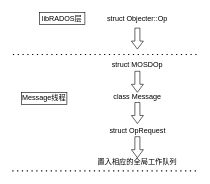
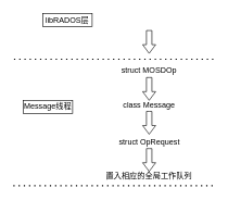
  <mxCell id="0" />
  <mxCell id="1" parent="0" />
  <mxCell id="2" value="libRADOS层" style="text;html=1;fillColor=none;align=center;verticalAlign=middle;whiteSpace=wrap;rounded=0;strokeColor=#000000;" parent="1" vertex="1"><mxGeometry x="65" y="20" width="76" height="20" as="geometry" /></mxCell>
- <mxCell id="3" value="struct Objecter::Op" style="text;html=1;strokeColor=none;fillColor=none;align=center;verticalAlign=middle;whiteSpace=wrap;rounded=0;" parent="1" vertex="1"><mxGeometry x="176" y="20" width="105" height="20" as="geometry" /></mxCell>
  <mxCell id="4" value="Message线程" style="text;html=1;fillColor=none;align=center;verticalAlign=middle;whiteSpace=wrap;rounded=0;strokeColor=#000000;" parent="1" vertex="1"><mxGeometry x="35" y="153" width="76" height="20" as="geometry" /></mxCell>
  <mxCell id="5" value="struct MOSDOp" style="text;html=1;strokeColor=none;fillColor=none;align=center;verticalAlign=middle;whiteSpace=wrap;rounded=0;" parent="1" vertex="1"><mxGeometry x="176" y="98" width="105" height="20" as="geometry" /></mxCell>
  <mxCell id="6" value="class Message" style="text;html=1;strokeColor=none;fillColor=none;align=center;verticalAlign=middle;whiteSpace=wrap;rounded=0;" parent="1" vertex="1"><mxGeometry x="176" y="150" width="105" height="20" as="geometry" /></mxCell>
  <mxCell id="7" value="" style="html=1;shadow=0;dashed=0;align=center;verticalAlign=middle;shape=mxgraph.arrows2.arrow;dy=0.58;dx=13.33;direction=south;notch=0;strokeColor=#000000;" parent="1" vertex="1"><mxGeometry x="218.5" y="46" width="20" height="35" as="geometry" /></mxCell>
  <mxCell id="8" value="" style="html=1;shadow=0;dashed=0;align=center;verticalAlign=middle;shape=mxgraph.arrows2.arrow;dy=0.58;dx=13.33;direction=south;notch=0;strokeColor=#000000;" parent="1" vertex="1"><mxGeometry x="218.5" y="118" width="20" height="35" as="geometry" /></mxCell>
  <mxCell id="9" value="" style="html=1;shadow=0;dashed=0;align=center;verticalAlign=middle;shape=mxgraph.arrows2.arrow;dy=0.58;dx=13.33;direction=south;notch=0;strokeColor=#000000;" parent="1" vertex="1"><mxGeometry x="218.5" y="170" width="20" height="35" as="geometry" /></mxCell>
  <mxCell id="10" value="&lt;span style=&quot;text-align: left&quot;&gt;struct OpRequest&lt;/span&gt;" style="text;html=1;strokeColor=none;fillColor=none;align=center;verticalAlign=middle;whiteSpace=wrap;rounded=0;" parent="1" vertex="1"><mxGeometry x="167.5" y="207" width="122" height="20" as="geometry" /></mxCell>
  <mxCell id="11" value="" style="endArrow=none;dashed=1;html=1;dashPattern=1 3;strokeWidth=2;" parent="1" edge="1"><mxGeometry width="50" height="50" relative="1" as="geometry"><mxPoint x="21" y="90" as="sourcePoint" /><mxPoint x="328" y="90" as="targetPoint" /></mxGeometry></mxCell>
  <mxCell id="12" value="" style="endArrow=none;dashed=1;html=1;dashPattern=1 3;strokeWidth=2;" edge="1" parent="1"><mxGeometry width="50" height="50" relative="1" as="geometry"><mxPoint x="20" y="284" as="sourcePoint" /><mxPoint x="327" y="284" as="targetPoint" /></mxGeometry></mxCell>
  <mxCell id="13" value="置入相应的全局工作队列" style="text;html=1;strokeColor=none;fillColor=none;align=center;verticalAlign=middle;whiteSpace=wrap;rounded=0;" vertex="1" parent="1"><mxGeometry x="160" y="259" width="137" height="20" as="geometry" /></mxCell>
  <mxCell id="14" value="" style="html=1;shadow=0;dashed=0;align=center;verticalAlign=middle;shape=mxgraph.arrows2.arrow;dy=0.58;dx=13.33;direction=south;notch=0;strokeColor=#000000;" vertex="1" parent="1"><mxGeometry x="218.5" y="227" width="20" height="35" as="geometry" /></mxCell>
